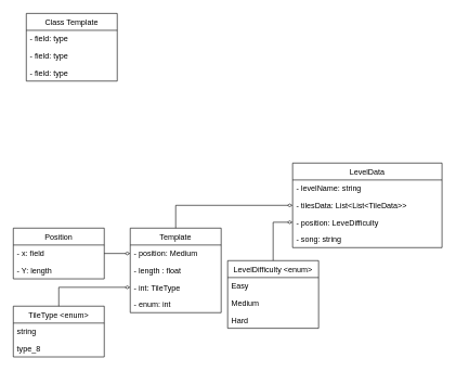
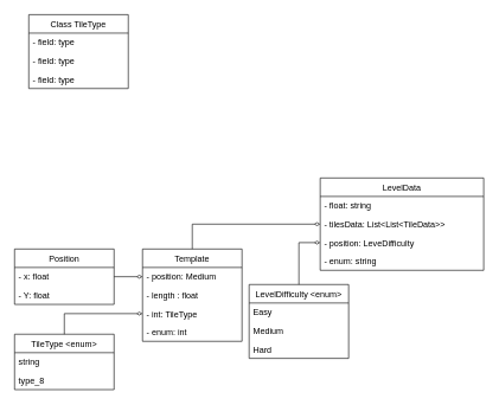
  <mxCell id="0" />
  <mxCell id="1" parent="0" />
  <mxCell id="2" style="edgeStyle=orthogonalEdgeStyle;rounded=0;orthogonalLoop=1;jettySize=auto;html=1;strokeColor=none;endArrow=diamondThin;endFill=0;" edge="1" parent="1" source="4" target="13"><mxGeometry relative="1" as="geometry" /></mxCell>
  <mxCell id="3" style="edgeStyle=orthogonalEdgeStyle;rounded=0;orthogonalLoop=1;jettySize=auto;html=1;entryX=0;entryY=0.5;entryDx=0;entryDy=0;endArrow=diamondThin;endFill=0;" edge="1" parent="1" source="4" target="13"><mxGeometry relative="1" as="geometry" /></mxCell>
  <mxCell id="4" value="Position" style="swimlane;fontStyle=0;childLayout=stackLayout;horizontal=1;startSize=26;fillColor=none;horizontalStack=0;resizeParent=1;resizeParentMax=0;resizeLast=0;collapsible=1;marginBottom=0;" vertex="1" parent="1"><mxGeometry x="20" y="350" width="140" height="78" as="geometry" /></mxCell>
- <mxCell id="5" value="- x: field" style="text;strokeColor=none;fillColor=none;align=left;verticalAlign=top;spacingLeft=4;spacingRight=4;overflow=hidden;rotatable=0;points=[[0,0.5],[1,0.5]];portConstraint=eastwest;" vertex="1" parent="4"><mxGeometry y="26" width="140" height="26" as="geometry" /></mxCell>
- <mxCell id="6" value="- Y: length" style="text;strokeColor=none;fillColor=none;align=left;verticalAlign=top;spacingLeft=4;spacingRight=4;overflow=hidden;rotatable=0;points=[[0,0.5],[1,0.5]];portConstraint=eastwest;" vertex="1" parent="4"><mxGeometry y="52" width="140" height="26" as="geometry" /></mxCell>
- <mxCell id="7" value="Class Template" style="swimlane;fontStyle=0;childLayout=stackLayout;horizontal=1;startSize=26;fillColor=none;horizontalStack=0;resizeParent=1;resizeParentMax=0;resizeLast=0;collapsible=1;marginBottom=0;" vertex="1" parent="1"><mxGeometry x="40" y="20" width="140" height="104" as="geometry" /></mxCell>
+ <mxCell id="5" value="- x: float" style="text;strokeColor=none;fillColor=none;align=left;verticalAlign=top;spacingLeft=4;spacingRight=4;overflow=hidden;rotatable=0;points=[[0,0.5],[1,0.5]];portConstraint=eastwest;" vertex="1" parent="4"><mxGeometry y="26" width="140" height="26" as="geometry" /></mxCell>
+ <mxCell id="6" value="- Y: float" style="text;strokeColor=none;fillColor=none;align=left;verticalAlign=top;spacingLeft=4;spacingRight=4;overflow=hidden;rotatable=0;points=[[0,0.5],[1,0.5]];portConstraint=eastwest;" vertex="1" parent="4"><mxGeometry y="52" width="140" height="26" as="geometry" /></mxCell>
+ <mxCell id="7" value="Class TileType" style="swimlane;fontStyle=0;childLayout=stackLayout;horizontal=1;startSize=26;fillColor=none;horizontalStack=0;resizeParent=1;resizeParentMax=0;resizeLast=0;collapsible=1;marginBottom=0;" vertex="1" parent="1"><mxGeometry x="40" y="20" width="140" height="104" as="geometry" /></mxCell>
  <mxCell id="8" value="- field: type" style="text;strokeColor=none;fillColor=none;align=left;verticalAlign=top;spacingLeft=4;spacingRight=4;overflow=hidden;rotatable=0;points=[[0,0.5],[1,0.5]];portConstraint=eastwest;" vertex="1" parent="7"><mxGeometry y="26" width="140" height="26" as="geometry" /></mxCell>
  <mxCell id="9" value="- field: type" style="text;strokeColor=none;fillColor=none;align=left;verticalAlign=top;spacingLeft=4;spacingRight=4;overflow=hidden;rotatable=0;points=[[0,0.5],[1,0.5]];portConstraint=eastwest;" vertex="1" parent="7"><mxGeometry y="52" width="140" height="26" as="geometry" /></mxCell>
  <mxCell id="10" value="- field: type" style="text;strokeColor=none;fillColor=none;align=left;verticalAlign=top;spacingLeft=4;spacingRight=4;overflow=hidden;rotatable=0;points=[[0,0.5],[1,0.5]];portConstraint=eastwest;" vertex="1" parent="7"><mxGeometry y="78" width="140" height="26" as="geometry" /></mxCell>
  <mxCell id="11" style="edgeStyle=orthogonalEdgeStyle;rounded=0;orthogonalLoop=1;jettySize=auto;html=1;endArrow=diamondThin;endFill=0;" edge="1" parent="1" source="12" target="23"><mxGeometry relative="1" as="geometry" /></mxCell>
  <mxCell id="12" value="Template" style="swimlane;fontStyle=0;childLayout=stackLayout;horizontal=1;startSize=26;fillColor=none;horizontalStack=0;resizeParent=1;resizeParentMax=0;resizeLast=0;collapsible=1;marginBottom=0;" vertex="1" parent="1"><mxGeometry x="200" y="350" width="140" height="130" as="geometry" /></mxCell>
  <mxCell id="13" value="- position: Medium" style="text;strokeColor=none;fillColor=none;align=left;verticalAlign=top;spacingLeft=4;spacingRight=4;overflow=hidden;rotatable=0;points=[[0,0.5],[1,0.5]];portConstraint=eastwest;" vertex="1" parent="12"><mxGeometry y="26" width="140" height="26" as="geometry" /></mxCell>
  <mxCell id="14" value="- length : float" style="text;strokeColor=none;fillColor=none;align=left;verticalAlign=top;spacingLeft=4;spacingRight=4;overflow=hidden;rotatable=0;points=[[0,0.5],[1,0.5]];portConstraint=eastwest;" vertex="1" parent="12"><mxGeometry y="52" width="140" height="26" as="geometry" /></mxCell>
  <mxCell id="15" value="- int: TileType" style="text;strokeColor=none;fillColor=none;align=left;verticalAlign=top;spacingLeft=4;spacingRight=4;overflow=hidden;rotatable=0;points=[[0,0.5],[1,0.5]];portConstraint=eastwest;" vertex="1" parent="12"><mxGeometry y="78" width="140" height="26" as="geometry" /></mxCell>
  <mxCell id="16" value="- enum: int" style="text;strokeColor=none;fillColor=none;align=left;verticalAlign=top;spacingLeft=4;spacingRight=4;overflow=hidden;rotatable=0;points=[[0,0.5],[1,0.5]];portConstraint=eastwest;" vertex="1" parent="12"><mxGeometry y="104" width="140" height="26" as="geometry" /></mxCell>
  <mxCell id="17" style="edgeStyle=orthogonalEdgeStyle;rounded=0;orthogonalLoop=1;jettySize=auto;html=1;endArrow=diamondThin;endFill=0;" edge="1" parent="1" source="18" target="15"><mxGeometry relative="1" as="geometry" /></mxCell>
  <mxCell id="18" value="TileType &lt;enum&gt;" style="swimlane;fontStyle=0;childLayout=stackLayout;horizontal=1;startSize=26;fillColor=none;horizontalStack=0;resizeParent=1;resizeParentMax=0;resizeLast=0;collapsible=1;marginBottom=0;" vertex="1" parent="1"><mxGeometry x="20" y="470" width="140" height="78" as="geometry" /></mxCell>
  <mxCell id="19" value="string" style="text;strokeColor=none;fillColor=none;align=left;verticalAlign=top;spacingLeft=4;spacingRight=4;overflow=hidden;rotatable=0;points=[[0,0.5],[1,0.5]];portConstraint=eastwest;" vertex="1" parent="18"><mxGeometry y="26" width="140" height="26" as="geometry" /></mxCell>
  <mxCell id="20" value="type_8" style="text;strokeColor=none;fillColor=none;align=left;verticalAlign=top;spacingLeft=4;spacingRight=4;overflow=hidden;rotatable=0;points=[[0,0.5],[1,0.5]];portConstraint=eastwest;" vertex="1" parent="18"><mxGeometry y="52" width="140" height="26" as="geometry" /></mxCell>
  <mxCell id="21" value="LevelData" style="swimlane;fontStyle=0;childLayout=stackLayout;horizontal=1;startSize=26;fillColor=none;horizontalStack=0;resizeParent=1;resizeParentMax=0;resizeLast=0;collapsible=1;marginBottom=0;" vertex="1" parent="1"><mxGeometry x="450" y="250" width="230" height="130" as="geometry" /></mxCell>
- <mxCell id="22" value="- levelName: string" style="text;strokeColor=none;fillColor=none;align=left;verticalAlign=top;spacingLeft=4;spacingRight=4;overflow=hidden;rotatable=0;points=[[0,0.5],[1,0.5]];portConstraint=eastwest;" vertex="1" parent="21"><mxGeometry y="26" width="230" height="26" as="geometry" /></mxCell>
+ <mxCell id="22" value="- float: string" style="text;strokeColor=none;fillColor=none;align=left;verticalAlign=top;spacingLeft=4;spacingRight=4;overflow=hidden;rotatable=0;points=[[0,0.5],[1,0.5]];portConstraint=eastwest;" vertex="1" parent="21"><mxGeometry y="26" width="230" height="26" as="geometry" /></mxCell>
  <mxCell id="23" value="- tilesData: List&lt;List&lt;TileData&gt;&gt;" style="text;strokeColor=none;fillColor=none;align=left;verticalAlign=top;spacingLeft=4;spacingRight=4;overflow=hidden;rotatable=0;points=[[0,0.5],[1,0.5]];portConstraint=eastwest;" vertex="1" parent="21"><mxGeometry y="52" width="230" height="26" as="geometry" /></mxCell>
  <mxCell id="24" value="- position: LeveDifficulty" style="text;strokeColor=none;fillColor=none;align=left;verticalAlign=top;spacingLeft=4;spacingRight=4;overflow=hidden;rotatable=0;points=[[0,0.5],[1,0.5]];portConstraint=eastwest;" vertex="1" parent="21"><mxGeometry y="78" width="230" height="26" as="geometry" /></mxCell>
- <mxCell id="25" value="- song: string" style="text;strokeColor=none;fillColor=none;align=left;verticalAlign=top;spacingLeft=4;spacingRight=4;overflow=hidden;rotatable=0;points=[[0,0.5],[1,0.5]];portConstraint=eastwest;" vertex="1" parent="21"><mxGeometry y="104" width="230" height="26" as="geometry" /></mxCell>
+ <mxCell id="25" value="- enum: string" style="text;strokeColor=none;fillColor=none;align=left;verticalAlign=top;spacingLeft=4;spacingRight=4;overflow=hidden;rotatable=0;points=[[0,0.5],[1,0.5]];portConstraint=eastwest;" vertex="1" parent="21"><mxGeometry y="104" width="230" height="26" as="geometry" /></mxCell>
  <mxCell id="26" style="edgeStyle=orthogonalEdgeStyle;rounded=0;orthogonalLoop=1;jettySize=auto;html=1;entryX=0;entryY=0.5;entryDx=0;entryDy=0;endArrow=diamondThin;endFill=0;" edge="1" parent="1" source="27" target="24"><mxGeometry relative="1" as="geometry" /></mxCell>
  <mxCell id="27" value="LevelDifficulty &lt;enum&gt;" style="swimlane;fontStyle=0;childLayout=stackLayout;horizontal=1;startSize=26;fillColor=none;horizontalStack=0;resizeParent=1;resizeParentMax=0;resizeLast=0;collapsible=1;marginBottom=0;" vertex="1" parent="1"><mxGeometry x="350" y="400" width="140" height="104" as="geometry" /></mxCell>
  <mxCell id="28" value="Easy" style="text;strokeColor=none;fillColor=none;align=left;verticalAlign=top;spacingLeft=4;spacingRight=4;overflow=hidden;rotatable=0;points=[[0,0.5],[1,0.5]];portConstraint=eastwest;" vertex="1" parent="27"><mxGeometry y="26" width="140" height="26" as="geometry" /></mxCell>
  <mxCell id="29" value="Medium" style="text;strokeColor=none;fillColor=none;align=left;verticalAlign=top;spacingLeft=4;spacingRight=4;overflow=hidden;rotatable=0;points=[[0,0.5],[1,0.5]];portConstraint=eastwest;" vertex="1" parent="27"><mxGeometry y="52" width="140" height="26" as="geometry" /></mxCell>
  <mxCell id="30" value="Hard" style="text;strokeColor=none;fillColor=none;align=left;verticalAlign=top;spacingLeft=4;spacingRight=4;overflow=hidden;rotatable=0;points=[[0,0.5],[1,0.5]];portConstraint=eastwest;" vertex="1" parent="27"><mxGeometry y="78" width="140" height="26" as="geometry" /></mxCell>
